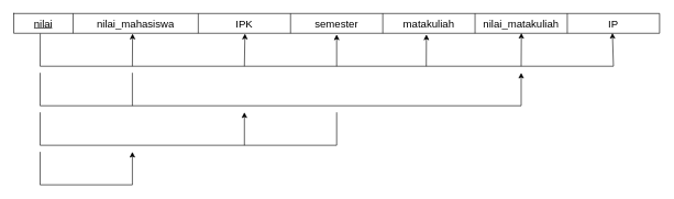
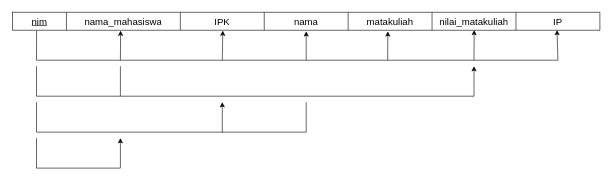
  <mxCell id="0" />
  <mxCell id="1" parent="0" />
  <mxCell id="2" value="" style="shape=table;startSize=0;container=1;collapsible=0;childLayout=tableLayout;fontSize=16;" vertex="1" parent="1"><mxGeometry x="20" y="20" width="980" height="30" as="geometry" /></mxCell>
  <mxCell id="3" value="" style="shape=tableRow;horizontal=0;startSize=0;swimlaneHead=0;swimlaneBody=0;strokeColor=inherit;top=0;left=0;bottom=0;right=0;collapsible=0;dropTarget=0;fillColor=none;points=[[0,0.5],[1,0.5]];portConstraint=eastwest;fontSize=16;" vertex="1" parent="2"><mxGeometry width="980" height="30" as="geometry" /></mxCell>
- <mxCell id="4" value="&lt;u&gt;nilai&lt;/u&gt;" style="shape=partialRectangle;html=1;whiteSpace=wrap;connectable=0;strokeColor=inherit;overflow=hidden;fillColor=none;top=0;left=0;bottom=0;right=0;pointerEvents=1;fontSize=16;" vertex="1" parent="3"><mxGeometry width="90" height="30" as="geometry"><mxRectangle width="90" height="30" as="alternateBounds" /></mxGeometry></mxCell>
- <mxCell id="5" value="nilai_mahasiswa" style="shape=partialRectangle;html=1;whiteSpace=wrap;connectable=0;strokeColor=inherit;overflow=hidden;fillColor=none;top=0;left=0;bottom=0;right=0;pointerEvents=1;fontSize=16;" vertex="1" parent="3"><mxGeometry x="90" width="190" height="30" as="geometry"><mxRectangle width="190" height="30" as="alternateBounds" /></mxGeometry></mxCell>
+ <mxCell id="4" value="&lt;u&gt;nim&lt;/u&gt;" style="shape=partialRectangle;html=1;whiteSpace=wrap;connectable=0;strokeColor=inherit;overflow=hidden;fillColor=none;top=0;left=0;bottom=0;right=0;pointerEvents=1;fontSize=16;" vertex="1" parent="3"><mxGeometry width="90" height="30" as="geometry"><mxRectangle width="90" height="30" as="alternateBounds" /></mxGeometry></mxCell>
+ <mxCell id="5" value="nama_mahasiswa" style="shape=partialRectangle;html=1;whiteSpace=wrap;connectable=0;strokeColor=inherit;overflow=hidden;fillColor=none;top=0;left=0;bottom=0;right=0;pointerEvents=1;fontSize=16;" vertex="1" parent="3"><mxGeometry x="90" width="190" height="30" as="geometry"><mxRectangle width="190" height="30" as="alternateBounds" /></mxGeometry></mxCell>
  <mxCell id="6" value="IPK" style="shape=partialRectangle;html=1;whiteSpace=wrap;connectable=0;strokeColor=inherit;overflow=hidden;fillColor=none;top=0;left=0;bottom=0;right=0;pointerEvents=1;fontSize=16;" vertex="1" parent="3"><mxGeometry x="280" width="140" height="30" as="geometry"><mxRectangle width="140" height="30" as="alternateBounds" /></mxGeometry></mxCell>
- <mxCell id="7" value="semester" style="shape=partialRectangle;html=1;whiteSpace=wrap;connectable=0;strokeColor=inherit;overflow=hidden;fillColor=none;top=0;left=0;bottom=0;right=0;pointerEvents=1;fontSize=16;" vertex="1" parent="3"><mxGeometry x="420" width="140" height="30" as="geometry"><mxRectangle width="140" height="30" as="alternateBounds" /></mxGeometry></mxCell>
+ <mxCell id="7" value="nama" style="shape=partialRectangle;html=1;whiteSpace=wrap;connectable=0;strokeColor=inherit;overflow=hidden;fillColor=none;top=0;left=0;bottom=0;right=0;pointerEvents=1;fontSize=16;" vertex="1" parent="3"><mxGeometry x="420" width="140" height="30" as="geometry"><mxRectangle width="140" height="30" as="alternateBounds" /></mxGeometry></mxCell>
  <mxCell id="8" value="matakuliah" style="shape=partialRectangle;html=1;whiteSpace=wrap;connectable=0;strokeColor=inherit;overflow=hidden;fillColor=none;top=0;left=0;bottom=0;right=0;pointerEvents=1;fontSize=16;" vertex="1" parent="3"><mxGeometry x="560" width="140" height="30" as="geometry"><mxRectangle width="140" height="30" as="alternateBounds" /></mxGeometry></mxCell>
  <mxCell id="9" value="nilai_matakuliah" style="shape=partialRectangle;html=1;whiteSpace=wrap;connectable=0;strokeColor=inherit;overflow=hidden;fillColor=none;top=0;left=0;bottom=0;right=0;pointerEvents=1;fontSize=16;" vertex="1" parent="3"><mxGeometry x="700" width="140" height="30" as="geometry"><mxRectangle width="140" height="30" as="alternateBounds" /></mxGeometry></mxCell>
  <mxCell id="10" value="IP" style="shape=partialRectangle;html=1;whiteSpace=wrap;connectable=0;strokeColor=inherit;overflow=hidden;fillColor=none;top=0;left=0;bottom=0;right=0;pointerEvents=1;fontSize=16;" vertex="1" parent="3"><mxGeometry x="840" width="140" height="30" as="geometry"><mxRectangle width="140" height="30" as="alternateBounds" /></mxGeometry></mxCell>
  <mxCell id="11" value="" style="endArrow=classic;html=1;rounded=0;exitX=0.041;exitY=1.013;exitDx=0;exitDy=0;exitPerimeter=0;entryX=0.927;entryY=0.986;entryDx=0;entryDy=0;entryPerimeter=0;" edge="1" parent="2" source="3" target="3"><mxGeometry width="50" height="50" relative="1" as="geometry"><mxPoint x="430" y="190" as="sourcePoint" /><mxPoint x="920" y="110" as="targetPoint" /><Array as="points"><mxPoint x="40" y="80" /><mxPoint x="910" y="80" /></Array></mxGeometry></mxCell>
  <mxCell id="12" value="" style="endArrow=classic;html=1;rounded=0;entryX=0.184;entryY=1.024;entryDx=0;entryDy=0;entryPerimeter=0;" edge="1" parent="1" target="3"><mxGeometry width="50" height="50" relative="1" as="geometry"><mxPoint x="200" y="100" as="sourcePoint" /><mxPoint x="240" y="80" as="targetPoint" /></mxGeometry></mxCell>
  <mxCell id="13" value="" style="endArrow=classic;html=1;rounded=0;entryX=0.358;entryY=1.024;entryDx=0;entryDy=0;entryPerimeter=0;" edge="1" parent="1" target="3"><mxGeometry width="50" height="50" relative="1" as="geometry"><mxPoint x="370" y="100" as="sourcePoint" /><mxPoint x="240" y="80" as="targetPoint" /></mxGeometry></mxCell>
  <mxCell id="14" value="" style="endArrow=classic;html=1;rounded=0;entryX=0.5;entryY=1.061;entryDx=0;entryDy=0;entryPerimeter=0;" edge="1" parent="1" target="3"><mxGeometry width="50" height="50" relative="1" as="geometry"><mxPoint x="510" y="100" as="sourcePoint" /><mxPoint x="570" y="70" as="targetPoint" /></mxGeometry></mxCell>
  <mxCell id="15" value="" style="endArrow=classic;html=1;rounded=0;entryX=0.639;entryY=1.061;entryDx=0;entryDy=0;entryPerimeter=0;" edge="1" parent="1" target="3"><mxGeometry width="50" height="50" relative="1" as="geometry"><mxPoint x="646" y="100" as="sourcePoint" /><mxPoint x="740" y="70" as="targetPoint" /></mxGeometry></mxCell>
  <mxCell id="16" value="" style="endArrow=classic;html=1;rounded=0;entryX=0.786;entryY=0.986;entryDx=0;entryDy=0;entryPerimeter=0;" edge="1" parent="1" target="3"><mxGeometry width="50" height="50" relative="1" as="geometry"><mxPoint x="790" y="100" as="sourcePoint" /><mxPoint x="860" y="80" as="targetPoint" /></mxGeometry></mxCell>
  <mxCell id="17" value="" style="endArrow=classic;html=1;rounded=0;" edge="1" parent="1"><mxGeometry width="50" height="50" relative="1" as="geometry"><mxPoint x="60" y="230" as="sourcePoint" /><mxPoint x="200" y="230" as="targetPoint" /><Array as="points"><mxPoint x="60" y="280" /><mxPoint x="200" y="280" /></Array></mxGeometry></mxCell>
  <mxCell id="18" value="" style="group" vertex="1" connectable="0" parent="1"><mxGeometry x="60" y="110" width="730" height="50" as="geometry" /></mxCell>
  <mxCell id="19" value="" style="endArrow=classic;html=1;rounded=0;" edge="1" parent="18"><mxGeometry width="50" height="50" relative="1" as="geometry"><mxPoint as="sourcePoint" /><mxPoint x="730" as="targetPoint" /><Array as="points"><mxPoint y="50" /><mxPoint x="730" y="50" /></Array></mxGeometry></mxCell>
  <mxCell id="20" value="" style="endArrow=none;html=1;rounded=0;" edge="1" parent="18"><mxGeometry width="50" height="50" relative="1" as="geometry"><mxPoint x="140" y="50" as="sourcePoint" /><mxPoint x="140" as="targetPoint" /></mxGeometry></mxCell>
  <mxCell id="21" value="" style="group" vertex="1" connectable="0" parent="1"><mxGeometry x="60" y="170" width="450" height="50" as="geometry" /></mxCell>
  <mxCell id="22" value="" style="endArrow=none;html=1;rounded=0;endFill=0;" edge="1" parent="21"><mxGeometry width="50" height="50" relative="1" as="geometry"><mxPoint as="sourcePoint" /><mxPoint x="450" as="targetPoint" /><Array as="points"><mxPoint y="50" /><mxPoint x="450" y="50" /></Array></mxGeometry></mxCell>
  <mxCell id="23" value="" style="endArrow=classic;html=1;rounded=0;" edge="1" parent="21"><mxGeometry width="50" height="50" relative="1" as="geometry"><mxPoint x="310" y="50" as="sourcePoint" /><mxPoint x="310" as="targetPoint" /></mxGeometry></mxCell>
